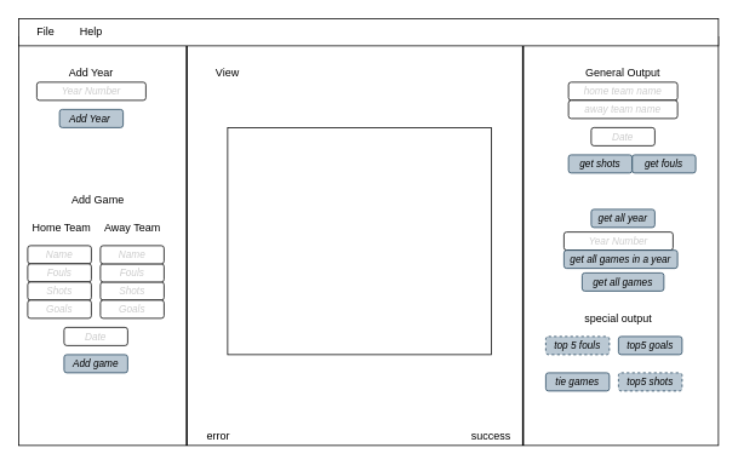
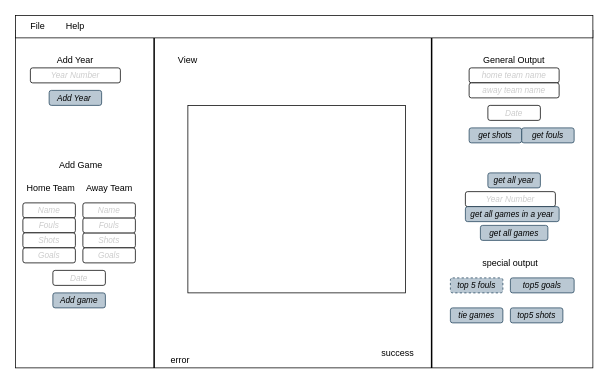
  <mxCell id="0" />
  <mxCell id="1" parent="0" />
  <mxCell id="2" value="" style="rounded=0;whiteSpace=wrap;html=1;" parent="1" vertex="1"><mxGeometry x="20" y="40" width="770" height="450" as="geometry" /></mxCell>
  <mxCell id="3" value="" style="rounded=0;whiteSpace=wrap;html=1;" parent="1" vertex="1"><mxGeometry x="20" y="20" width="770" height="30" as="geometry" /></mxCell>
  <mxCell id="4" value="File" style="text;html=1;strokeColor=none;fillColor=none;align=center;verticalAlign=middle;whiteSpace=wrap;rounded=0;" parent="1" vertex="1"><mxGeometry x="40" y="25" width="20" height="20" as="geometry" /></mxCell>
  <mxCell id="5" value="Help" style="text;html=1;strokeColor=none;fillColor=none;align=center;verticalAlign=middle;whiteSpace=wrap;rounded=0;" parent="1" vertex="1"><mxGeometry x="70" y="25" width="60" height="20" as="geometry" /></mxCell>
  <mxCell id="6" value="" style="line;strokeWidth=2;html=1;fontSize=11;direction=south;" parent="1" vertex="1"><mxGeometry x="200" y="50" width="10" height="440" as="geometry" /></mxCell>
  <mxCell id="7" value="" style="line;strokeWidth=2;html=1;fontSize=11;direction=south;" parent="1" vertex="1"><mxGeometry x="570" y="50" width="10" height="440" as="geometry" /></mxCell>
  <mxCell id="8" value="View" style="text;html=1;strokeColor=none;fillColor=none;align=center;verticalAlign=middle;whiteSpace=wrap;rounded=0;" parent="1" vertex="1"><mxGeometry x="220" y="70" width="60" height="20" as="geometry" /></mxCell>
  <mxCell id="9" value="" style="rounded=0;whiteSpace=wrap;html=1;fontSize=11;" parent="1" vertex="1"><mxGeometry x="250" y="140" width="290" height="250" as="geometry" /></mxCell>
  <mxCell id="10" value="Add Year" style="text;html=1;strokeColor=none;fillColor=none;align=center;verticalAlign=middle;whiteSpace=wrap;rounded=0;" parent="1" vertex="1"><mxGeometry x="70" y="70" width="60" height="20" as="geometry" /></mxCell>
  <mxCell id="11" value="&lt;i&gt;&lt;font color=&quot;#cccccc&quot;&gt;Year Number&lt;/font&gt;&lt;/i&gt;" style="rounded=1;whiteSpace=wrap;html=1;fontSize=11;" parent="1" vertex="1"><mxGeometry x="40" y="90" width="120" height="20" as="geometry" /></mxCell>
  <mxCell id="12" value="&lt;i&gt;&lt;font color=&quot;#cccccc&quot;&gt;Name&lt;/font&gt;&lt;/i&gt;" style="rounded=1;whiteSpace=wrap;html=1;fontSize=11;" parent="1" vertex="1"><mxGeometry x="30" y="270" width="70" height="20" as="geometry" /></mxCell>
  <mxCell id="13" value="&lt;i&gt;&lt;font color=&quot;#cccccc&quot;&gt;Fouls&lt;/font&gt;&lt;/i&gt;" style="rounded=1;whiteSpace=wrap;html=1;fontSize=11;" parent="1" vertex="1"><mxGeometry x="30" y="290" width="70" height="20" as="geometry" /></mxCell>
  <mxCell id="14" value="&lt;font color=&quot;#cccccc&quot;&gt;&lt;i&gt;Shots&lt;/i&gt;&lt;/font&gt;" style="rounded=1;whiteSpace=wrap;html=1;fontSize=11;" parent="1" vertex="1"><mxGeometry x="30" y="310" width="70" height="20" as="geometry" /></mxCell>
  <mxCell id="15" value="&lt;i&gt;&lt;font color=&quot;#cccccc&quot;&gt;Goals&lt;/font&gt;&lt;/i&gt;" style="rounded=1;whiteSpace=wrap;html=1;fontSize=11;" parent="1" vertex="1"><mxGeometry x="30" y="330" width="70" height="20" as="geometry" /></mxCell>
  <mxCell id="16" value="&lt;i&gt;&lt;font color=&quot;#cccccc&quot;&gt;Shots&lt;/font&gt;&lt;/i&gt;" style="rounded=1;whiteSpace=wrap;html=1;fontSize=11;" parent="1" vertex="1"><mxGeometry x="110" y="310" width="70" height="20" as="geometry" /></mxCell>
  <mxCell id="17" value="&lt;i&gt;&lt;font color=&quot;#cccccc&quot;&gt;Fouls&lt;/font&gt;&lt;/i&gt;" style="rounded=1;whiteSpace=wrap;html=1;fontSize=11;" parent="1" vertex="1"><mxGeometry x="110" y="290" width="70" height="20" as="geometry" /></mxCell>
  <mxCell id="18" value="&lt;i&gt;&lt;font color=&quot;#cccccc&quot;&gt;Name&lt;/font&gt;&lt;/i&gt;" style="rounded=1;whiteSpace=wrap;html=1;fontSize=11;" parent="1" vertex="1"><mxGeometry x="110" y="270" width="70" height="20" as="geometry" /></mxCell>
  <mxCell id="19" value="&lt;i&gt;&lt;font color=&quot;#cccccc&quot;&gt;Goals&lt;/font&gt;&lt;/i&gt;" style="rounded=1;whiteSpace=wrap;html=1;fontSize=11;" parent="1" vertex="1"><mxGeometry x="110" y="330" width="70" height="20" as="geometry" /></mxCell>
  <mxCell id="20" value="Home Team" style="text;html=1;strokeColor=none;fillColor=none;align=center;verticalAlign=middle;whiteSpace=wrap;rounded=0;" parent="1" vertex="1"><mxGeometry x="30" y="240" width="75" height="20" as="geometry" /></mxCell>
  <mxCell id="21" value="Away Team" style="text;html=1;strokeColor=none;fillColor=none;align=center;verticalAlign=middle;whiteSpace=wrap;rounded=0;" parent="1" vertex="1"><mxGeometry x="107.5" y="240" width="75" height="20" as="geometry" /></mxCell>
  <mxCell id="22" value="Add Game" style="text;html=1;strokeColor=none;fillColor=none;align=center;verticalAlign=middle;whiteSpace=wrap;rounded=0;" parent="1" vertex="1"><mxGeometry x="70" y="210" width="75" height="20" as="geometry" /></mxCell>
  <mxCell id="23" value="&lt;i&gt;&lt;font color=&quot;#cccccc&quot;&gt;Date&lt;/font&gt;&lt;/i&gt;" style="rounded=1;whiteSpace=wrap;html=1;fontSize=11;" parent="1" vertex="1"><mxGeometry x="70" y="360" width="70" height="20" as="geometry" /></mxCell>
  <mxCell id="24" value="General Output" style="text;html=1;strokeColor=none;fillColor=none;align=center;verticalAlign=middle;whiteSpace=wrap;rounded=0;" vertex="1" parent="1"><mxGeometry x="640" y="70" width="90" height="20" as="geometry" /></mxCell>
  <mxCell id="25" value="&lt;i&gt;&lt;font color=&quot;#cccccc&quot;&gt;home team name&lt;/font&gt;&lt;/i&gt;" style="rounded=1;whiteSpace=wrap;html=1;fontSize=11;" vertex="1" parent="1"><mxGeometry x="625" y="90" width="120" height="20" as="geometry" /></mxCell>
  <mxCell id="26" value="&lt;i&gt;&lt;font color=&quot;#cccccc&quot;&gt;away team name&lt;/font&gt;&lt;/i&gt;" style="rounded=1;whiteSpace=wrap;html=1;fontSize=11;" vertex="1" parent="1"><mxGeometry x="625" y="110" width="120" height="20" as="geometry" /></mxCell>
  <mxCell id="27" value="&lt;i&gt;&lt;font color=&quot;#cccccc&quot;&gt;Date&lt;/font&gt;&lt;/i&gt;" style="rounded=1;whiteSpace=wrap;html=1;fontSize=11;" vertex="1" parent="1"><mxGeometry x="650" y="140" width="70" height="20" as="geometry" /></mxCell>
  <mxCell id="28" value="error" style="text;html=1;strokeColor=none;fillColor=none;align=center;verticalAlign=middle;whiteSpace=wrap;rounded=0;" vertex="1" parent="1"><mxGeometry x="210" y="470" width="60" height="20" as="geometry" /></mxCell>
- <mxCell id="29" value="success" style="text;html=1;strokeColor=none;fillColor=none;align=center;verticalAlign=middle;whiteSpace=wrap;rounded=0;" vertex="1" parent="1"><mxGeometry x="510" y="470" width="60" height="20" as="geometry" /></mxCell>
+ <mxCell id="29" value="success" style="text;html=1;strokeColor=none;fillColor=none;align=center;verticalAlign=middle;whiteSpace=wrap;rounded=0;" vertex="1" parent="1"><mxGeometry x="500" y="460" width="60" height="20" as="geometry" /></mxCell>
  <mxCell id="30" value="&lt;i&gt;Add Year&amp;nbsp;&lt;/i&gt;" style="rounded=1;whiteSpace=wrap;html=1;fontSize=11;fillColor=#bac8d3;strokeColor=#23445d;" vertex="1" parent="1"><mxGeometry x="65" y="120" width="70" height="20" as="geometry" /></mxCell>
  <mxCell id="31" value="&lt;i&gt;Add game&lt;/i&gt;" style="rounded=1;whiteSpace=wrap;html=1;fontSize=11;fillColor=#bac8d3;strokeColor=#23445d;" vertex="1" parent="1"><mxGeometry x="70" y="390" width="70" height="20" as="geometry" /></mxCell>
  <mxCell id="32" value="&lt;i&gt;get all year&lt;/i&gt;" style="rounded=1;whiteSpace=wrap;html=1;fontSize=11;fillColor=#bac8d3;strokeColor=#23445d;" vertex="1" parent="1"><mxGeometry x="650" y="230" width="70" height="20" as="geometry" /></mxCell>
  <mxCell id="33" value="&lt;i&gt;get fouls&lt;/i&gt;" style="rounded=1;whiteSpace=wrap;html=1;fontSize=11;fillColor=#bac8d3;strokeColor=#23445d;" vertex="1" parent="1"><mxGeometry x="695" y="170" width="70" height="20" as="geometry" /></mxCell>
  <mxCell id="34" value="&lt;i&gt;get shots&lt;/i&gt;" style="rounded=1;whiteSpace=wrap;html=1;fontSize=11;fillColor=#bac8d3;strokeColor=#23445d;" vertex="1" parent="1"><mxGeometry x="625" y="170" width="70" height="20" as="geometry" /></mxCell>
  <mxCell id="35" value="&lt;i&gt;&lt;font color=&quot;#cccccc&quot;&gt;Year Number&lt;/font&gt;&lt;/i&gt;" style="rounded=1;whiteSpace=wrap;html=1;fontSize=11;" vertex="1" parent="1"><mxGeometry x="620" y="255" width="120" height="20" as="geometry" /></mxCell>
- <mxCell id="36" value="&lt;i&gt;top5 shots&lt;/i&gt;" style="rounded=1;whiteSpace=wrap;html=1;fontSize=11;fillColor=#bac8d3;strokeColor=#23445d;dashed=1;" vertex="1" parent="1"><mxGeometry x="680" y="410" width="70" height="20" as="geometry" /></mxCell>
+ <mxCell id="36" value="&lt;i&gt;top5 shots&lt;/i&gt;" style="rounded=1;whiteSpace=wrap;html=1;fontSize=11;fillColor=#bac8d3;strokeColor=#23445d;" vertex="1" parent="1"><mxGeometry x="680" y="410" width="70" height="20" as="geometry" /></mxCell>
  <mxCell id="37" value="&lt;i&gt;tie games&lt;/i&gt;" style="rounded=1;whiteSpace=wrap;html=1;fontSize=11;fillColor=#bac8d3;strokeColor=#23445d;" vertex="1" parent="1"><mxGeometry x="600" y="410" width="70" height="20" as="geometry" /></mxCell>
- <mxCell id="38" value="&lt;i&gt;top5 goals&lt;/i&gt;" style="rounded=1;whiteSpace=wrap;html=1;fontSize=11;fillColor=#bac8d3;strokeColor=#23445d;" vertex="1" parent="1"><mxGeometry x="680" y="370" width="70" height="20" as="geometry" /></mxCell>
+ <mxCell id="38" value="&lt;i&gt;top5 goals&lt;/i&gt;" style="rounded=1;whiteSpace=wrap;html=1;fontSize=11;fillColor=#bac8d3;strokeColor=#23445d;" vertex="1" parent="1"><mxGeometry x="680" y="370" width="85" height="20" as="geometry" /></mxCell>
  <mxCell id="39" value="&lt;i&gt;top 5 fouls&lt;/i&gt;" style="rounded=1;whiteSpace=wrap;html=1;fontSize=11;fillColor=#bac8d3;strokeColor=#23445d;dashed=1;" vertex="1" parent="1"><mxGeometry x="600" y="370" width="70" height="20" as="geometry" /></mxCell>
  <mxCell id="40" value="special output" style="text;html=1;strokeColor=none;fillColor=none;align=center;verticalAlign=middle;whiteSpace=wrap;rounded=0;" vertex="1" parent="1"><mxGeometry x="635" y="340" width="90" height="20" as="geometry" /></mxCell>
  <mxCell id="41" value="&lt;i&gt;get all games&lt;/i&gt;" style="rounded=1;whiteSpace=wrap;html=1;fontSize=11;fillColor=#bac8d3;strokeColor=#23445d;" vertex="1" parent="1"><mxGeometry x="640" y="300" width="90" height="20" as="geometry" /></mxCell>
  <mxCell id="42" value="&lt;i&gt;get all games in a year&lt;/i&gt;" style="rounded=1;whiteSpace=wrap;html=1;fontSize=11;fillColor=#bac8d3;strokeColor=#23445d;" vertex="1" parent="1"><mxGeometry x="620" y="275" width="125" height="20" as="geometry" /></mxCell>
